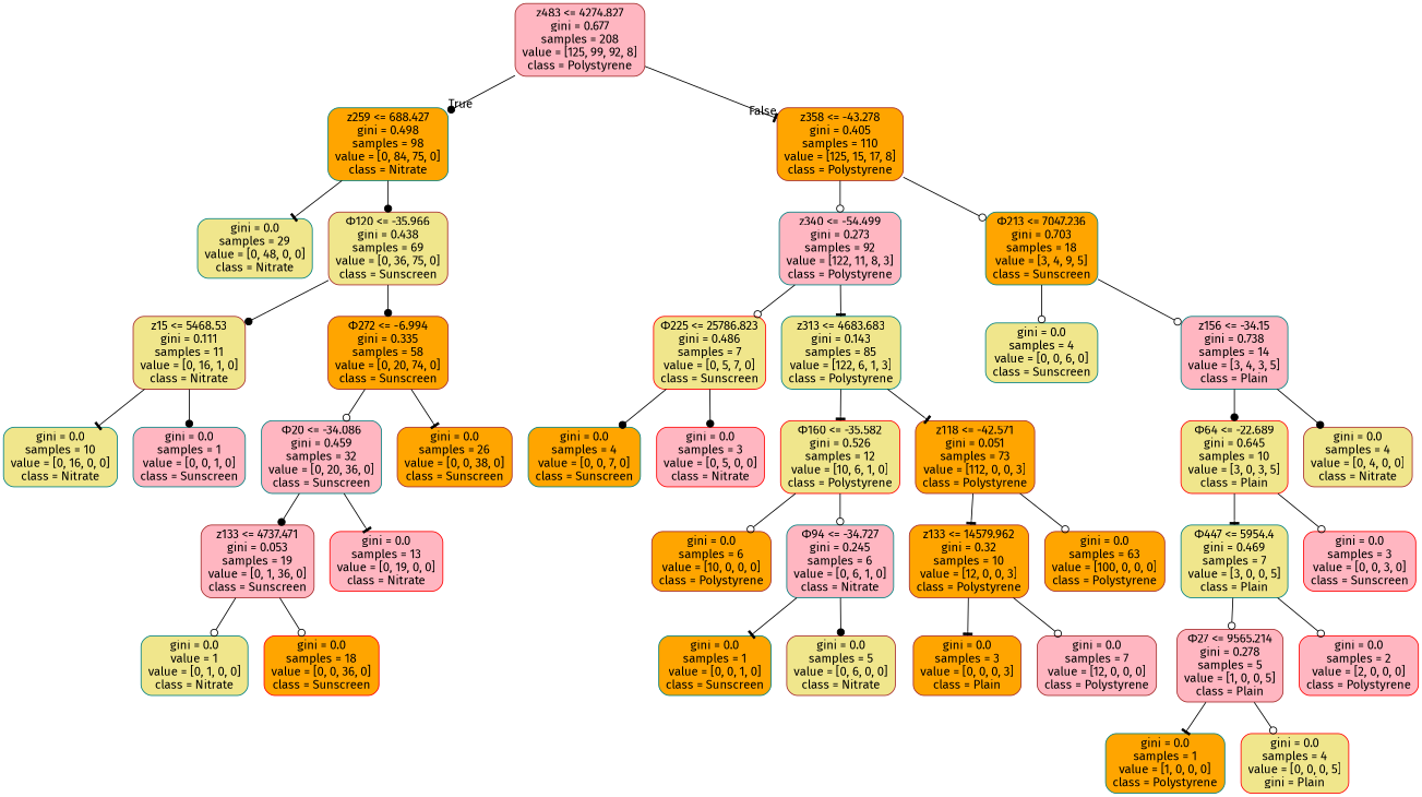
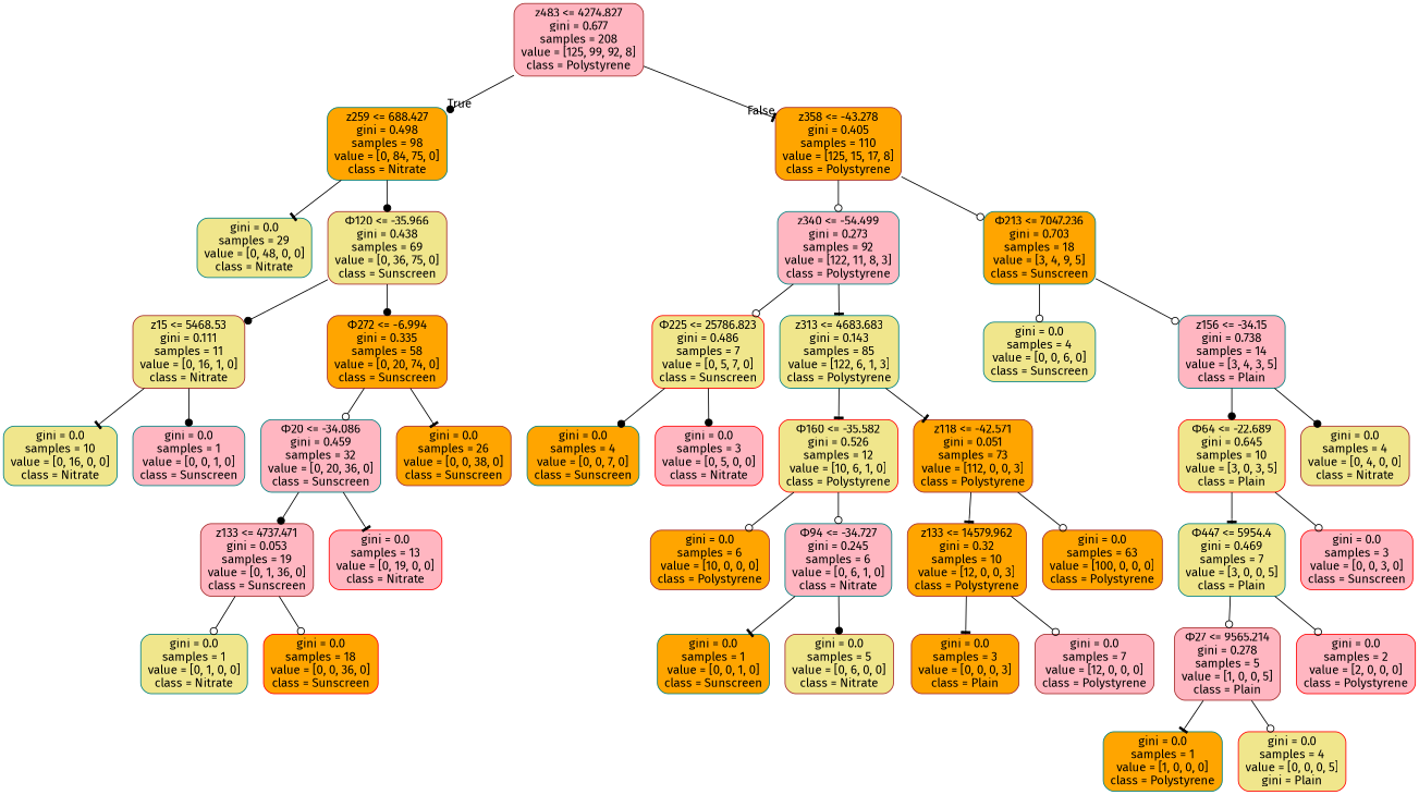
  digraph {
    fontname="Fira Sans"
    node [color=brown fillcolor=orange fontname="Fira Sans" shape=box style="filled, rounded"]
    edge [arrowhead=odot fontname="Fira Sans"]
    n1 [fillcolor=lightpink label="z483 <= 4274.827\ngini = 0.677\nsamples = 208\nvalue = [125, 99, 92, 8]\nclass = Polystyrene"]
    n2 [color=teal label="z259 <= 688.427\ngini = 0.498\nsamples = 98\nvalue = [0, 84, 75, 0]\nclass = Nitrate"]
    n3 [label="z358 <= -43.278\ngini = 0.405\nsamples = 110\nvalue = [125, 15, 17, 8]\nclass = Polystyrene"]
    n4 [color=teal fillcolor=khaki label="gini = 0.0\nsamples = 29\nvalue = [0, 48, 0, 0]\nclass = Nitrate"]
    n5 [fillcolor=khaki label="Φ120 <= -35.966\ngini = 0.438\nsamples = 69\nvalue = [0, 36, 75, 0]\nclass = Sunscreen"]
    n6 [color=teal fillcolor=lightpink label="z340 <= -54.499\ngini = 0.273\nsamples = 92\nvalue = [122, 11, 8, 3]\nclass = Polystyrene"]
    n7 [color=teal label="Φ213 <= 7047.236\ngini = 0.703\nsamples = 18\nvalue = [3, 4, 9, 5]\nclass = Sunscreen"]
    n8 [fillcolor=khaki label="z15 <= 5468.53\ngini = 0.111\nsamples = 11\nvalue = [0, 16, 1, 0]\nclass = Nitrate"]
    n9 [label="Φ272 <= -6.994\ngini = 0.335\nsamples = 58\nvalue = [0, 20, 74, 0]\nclass = Sunscreen"]
    n10 [color=teal fillcolor=khaki label="gini = 0.0\nsamples = 10\nvalue = [0, 16, 0, 0]\nclass = Nitrate"]
    n11 [color=teal fillcolor=lightpink label="gini = 0.0\nsamples = 1\nvalue = [0, 0, 1, 0]\nclass = Sunscreen"]
    n12 [color=teal fillcolor=lightpink label="Φ20 <= -34.086\ngini = 0.459\nsamples = 32\nvalue = [0, 20, 36, 0]\nclass = Sunscreen"]
    n13 [label="gini = 0.0\nsamples = 26\nvalue = [0, 0, 38, 0]\nclass = Sunscreen"]
    n14 [fillcolor=lightpink label="z133 <= 4737.471\ngini = 0.053\nsamples = 19\nvalue = [0, 1, 36, 0]\nclass = Sunscreen"]
    n15 [color=red fillcolor=lightpink label="gini = 0.0\nsamples = 13\nvalue = [0, 19, 0, 0]\nclass = Nitrate"]
-   n16 [color=teal fillcolor=khaki label="gini = 0.0\nvalue = 1\nvalue = [0, 1, 0, 0]\nclass = Nitrate"]
+   n16 [color=teal fillcolor=khaki label="gini = 0.0\nsamples = 1\nvalue = [0, 1, 0, 0]\nclass = Nitrate"]
    n17 [color=red label="gini = 0.0\nsamples = 18\nvalue = [0, 0, 36, 0]\nclass = Sunscreen"]
    n18 [color=red fillcolor=khaki label="Φ225 <= 25786.823\ngini = 0.486\nsamples = 7\nvalue = [0, 5, 7, 0]\nclass = Sunscreen"]
    n19 [color=teal fillcolor=khaki label="z313 <= 4683.683\ngini = 0.143\nsamples = 85\nvalue = [122, 6, 1, 3]\nclass = Polystyrene"]
    n20 [color=teal fillcolor=khaki label="gini = 0.0\nsamples = 4\nvalue = [0, 0, 6, 0]\nclass = Sunscreen"]
    n21 [color=teal fillcolor=lightpink label="z156 <= -34.15\ngini = 0.738\nsamples = 14\nvalue = [3, 4, 3, 5]\nclass = Plain"]
    n22 [color=teal label="gini = 0.0\nsamples = 4\nvalue = [0, 0, 7, 0]\nclass = Sunscreen"]
    n23 [color=red fillcolor=lightpink label="gini = 0.0\nsamples = 3\nvalue = [0, 5, 0, 0]\nclass = Nitrate"]
    n24 [color=red fillcolor=khaki label="Φ160 <= -35.582\ngini = 0.526\nsamples = 12\nvalue = [10, 6, 1, 0]\nclass = Polystyrene"]
    n25 [label="z118 <= -42.571\ngini = 0.051\nsamples = 73\nvalue = [112, 0, 0, 3]\nclass = Polystyrene"]
    n26 [label="gini = 0.0\nsamples = 6\nvalue = [10, 0, 0, 0]\nclass = Polystyrene"]
    n27 [color=teal fillcolor=lightpink label="Φ94 <= -34.727\ngini = 0.245\nsamples = 6\nvalue = [0, 6, 1, 0]\nclass = Nitrate"]
    n28 [label="z133 <= 14579.962\ngini = 0.32\nsamples = 10\nvalue = [12, 0, 0, 3]\nclass = Polystyrene"]
    n29 [label="gini = 0.0\nsamples = 63\nvalue = [100, 0, 0, 0]\nclass = Polystyrene"]
    n30 [color=teal label="gini = 0.0\nsamples = 1\nvalue = [0, 0, 1, 0]\nclass = Sunscreen"]
    n31 [fillcolor=khaki label="gini = 0.0\nsamples = 5\nvalue = [0, 6, 0, 0]\nclass = Nitrate"]
    n32 [label="gini = 0.0\nsamples = 3\nvalue = [0, 0, 0, 3]\nclass = Plain"]
    n33 [fillcolor=lightpink label="gini = 0.0\nsamples = 7\nvalue = [12, 0, 0, 0]\nclass = Polystyrene"]
    n34 [color=red fillcolor=khaki label="Φ64 <= -22.689\ngini = 0.645\nsamples = 10\nvalue = [3, 0, 3, 5]\nclass = Plain"]
    n35 [fillcolor=khaki label="gini = 0.0\nsamples = 4\nvalue = [0, 4, 0, 0]\nclass = Nitrate"]
    n36 [color=teal fillcolor=khaki label="Φ447 <= 5954.4\ngini = 0.469\nsamples = 7\nvalue = [3, 0, 0, 5]\nclass = Plain"]
    n37 [color=red fillcolor=lightpink label="gini = 0.0\nsamples = 3\nvalue = [0, 0, 3, 0]\nclass = Sunscreen"]
    n38 [fillcolor=lightpink label="Φ27 <= 9565.214\ngini = 0.278\nsamples = 5\nvalue = [1, 0, 0, 5]\nclass = Plain"]
    n39 [color=red fillcolor=lightpink label="gini = 0.0\nsamples = 2\nvalue = [2, 0, 0, 0]\nclass = Polystyrene"]
    n40 [color=teal label="gini = 0.0\nsamples = 1\nvalue = [1, 0, 0, 0]\nclass = Polystyrene"]
    n41 [color=red fillcolor=khaki label="gini = 0.0\nsamples = 4\nvalue = [0, 0, 0, 5]\ngini = Plain"]
    n1 -> n2 [arrowhead=dot headlabel=True labelangle=45 labeldistance=2.5]
    n1 -> n3 [arrowhead=tee headlabel=False labelangle=-45 labeldistance=2.5]
    n2 -> n4 [arrowhead=tee]
    n2 -> n5 [arrowhead=dot]
    n3 -> n6
    n3 -> n7
    n5 -> n8 [arrowhead=dot]
    n5 -> n9 [arrowhead=dot]
    n6 -> n18
    n6 -> n19 [arrowhead=tee]
    n7 -> n20
    n7 -> n21
    n8 -> n10 [arrowhead=tee]
    n8 -> n11 [arrowhead=dot]
    n9 -> n12
    n9 -> n13 [arrowhead=tee]
    n12 -> n14 [arrowhead=dot]
    n12 -> n15 [arrowhead=tee]
    n14 -> n16
    n14 -> n17
    n18 -> n22 [arrowhead=dot]
    n18 -> n23 [arrowhead=dot]
    n19 -> n24 [arrowhead=tee]
    n19 -> n25 [arrowhead=tee]
    n21 -> n34 [arrowhead=dot]
    n21 -> n35 [arrowhead=dot]
    n24 -> n26
    n24 -> n27
    n25 -> n28 [arrowhead=tee]
    n25 -> n29
    n27 -> n30 [arrowhead=tee]
    n27 -> n31 [arrowhead=dot]
    n28 -> n32 [arrowhead=tee]
    n28 -> n33
    n34 -> n36 [arrowhead=tee]
    n34 -> n37
    n36 -> n38
    n36 -> n39
    n38 -> n40 [arrowhead=tee]
    n38 -> n41
  }
